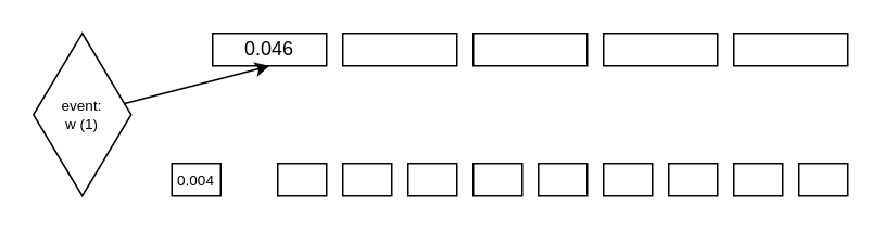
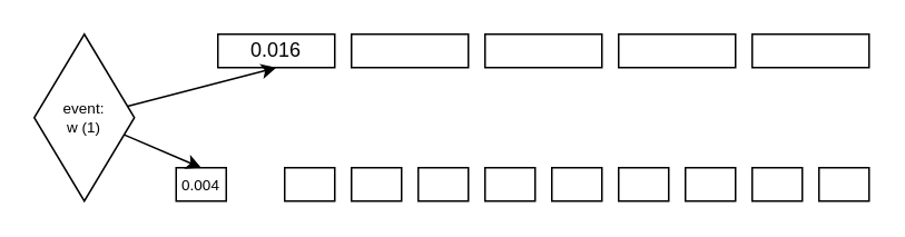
  <mxCell id="0" />
  <mxCell id="1" parent="0" />
- <mxCell id="2" value="0.046" style="whiteSpace=wrap;html=1;" vertex="1" parent="1"><mxGeometry x="130" y="20" width="70" height="20" as="geometry" /></mxCell>
+ <mxCell id="2" value="0.016" style="whiteSpace=wrap;html=1;" vertex="1" parent="1"><mxGeometry x="130" y="20" width="70" height="20" as="geometry" /></mxCell>
  <mxCell id="3" value="" style="whiteSpace=wrap;html=1;" vertex="1" parent="1"><mxGeometry x="210" y="20" width="70" height="20" as="geometry" /></mxCell>
  <mxCell id="4" value="" style="whiteSpace=wrap;html=1;" vertex="1" parent="1"><mxGeometry x="290" y="20" width="70" height="20" as="geometry" /></mxCell>
  <mxCell id="5" value="" style="whiteSpace=wrap;html=1;" vertex="1" parent="1"><mxGeometry x="370" y="20" width="70" height="20" as="geometry" /></mxCell>
  <mxCell id="6" value="" style="whiteSpace=wrap;html=1;" vertex="1" parent="1"><mxGeometry x="450" y="20" width="70" height="20" as="geometry" /></mxCell>
  <mxCell id="7" value="&lt;font style=&quot;font-size: 9px&quot;&gt;0.004&lt;/font&gt;" style="whiteSpace=wrap;html=1;" vertex="1" parent="1"><mxGeometry x="105" y="100" width="30" height="20" as="geometry" /></mxCell>
  <mxCell id="8" value="" style="whiteSpace=wrap;html=1;" vertex="1" parent="1"><mxGeometry x="170" y="100" width="30" height="20" as="geometry" /></mxCell>
  <mxCell id="9" value="" style="whiteSpace=wrap;html=1;" vertex="1" parent="1"><mxGeometry x="210" y="100" width="30" height="20" as="geometry" /></mxCell>
  <mxCell id="10" value="" style="whiteSpace=wrap;html=1;" vertex="1" parent="1"><mxGeometry x="250" y="100" width="30" height="20" as="geometry" /></mxCell>
  <mxCell id="11" value="" style="whiteSpace=wrap;html=1;" vertex="1" parent="1"><mxGeometry x="290" y="100" width="30" height="20" as="geometry" /></mxCell>
  <mxCell id="12" value="" style="whiteSpace=wrap;html=1;" vertex="1" parent="1"><mxGeometry x="330" y="100" width="30" height="20" as="geometry" /></mxCell>
  <mxCell id="13" value="" style="whiteSpace=wrap;html=1;" vertex="1" parent="1"><mxGeometry x="370" y="100" width="30" height="20" as="geometry" /></mxCell>
  <mxCell id="14" value="" style="whiteSpace=wrap;html=1;" vertex="1" parent="1"><mxGeometry x="410" y="100" width="30" height="20" as="geometry" /></mxCell>
  <mxCell id="15" value="" style="whiteSpace=wrap;html=1;" vertex="1" parent="1"><mxGeometry x="450" y="100" width="30" height="20" as="geometry" /></mxCell>
  <mxCell id="16" value="" style="whiteSpace=wrap;html=1;" vertex="1" parent="1"><mxGeometry x="490" y="100" width="30" height="20" as="geometry" /></mxCell>
  <mxCell id="17" style="edgeStyle=none;html=1;entryX=0.5;entryY=1;entryDx=0;entryDy=0;fontSize=9;" edge="1" parent="1" source="19" target="2"><mxGeometry relative="1" as="geometry" /></mxCell>
+ <mxCell id="18" style="edgeStyle=none;html=1;entryX=0.5;entryY=0;entryDx=0;entryDy=0;fontSize=9;" edge="1" parent="1" source="19" target="7"><mxGeometry relative="1" as="geometry" /></mxCell>
  <mxCell id="19" value="event:&lt;br&gt;w (1)" style="rhombus;whiteSpace=wrap;html=1;fontSize=9;" vertex="1" parent="1"><mxGeometry x="20" y="20" width="60" height="100" as="geometry" /></mxCell>
